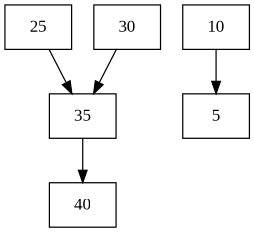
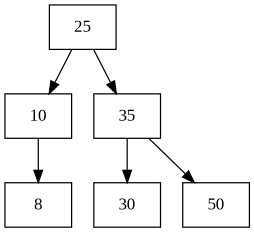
  digraph {
    fontname="Liberation Serif"
    node [fillcolor=white fontname="Liberation Serif" shape=box style=filled]
    edge [fontname="Liberation Serif"]
    25
    10
    35
-   5
+   5 [label=8]
    30
-   40
+   40 [label=50]
    subgraph sub_1 {
      25
      10
      35
      5
      30
      40
    }
+   25 -> 10
    25 -> 35
    10 -> 5
-   30 -> 35
+   35 -> 30
    35 -> 40
  }
